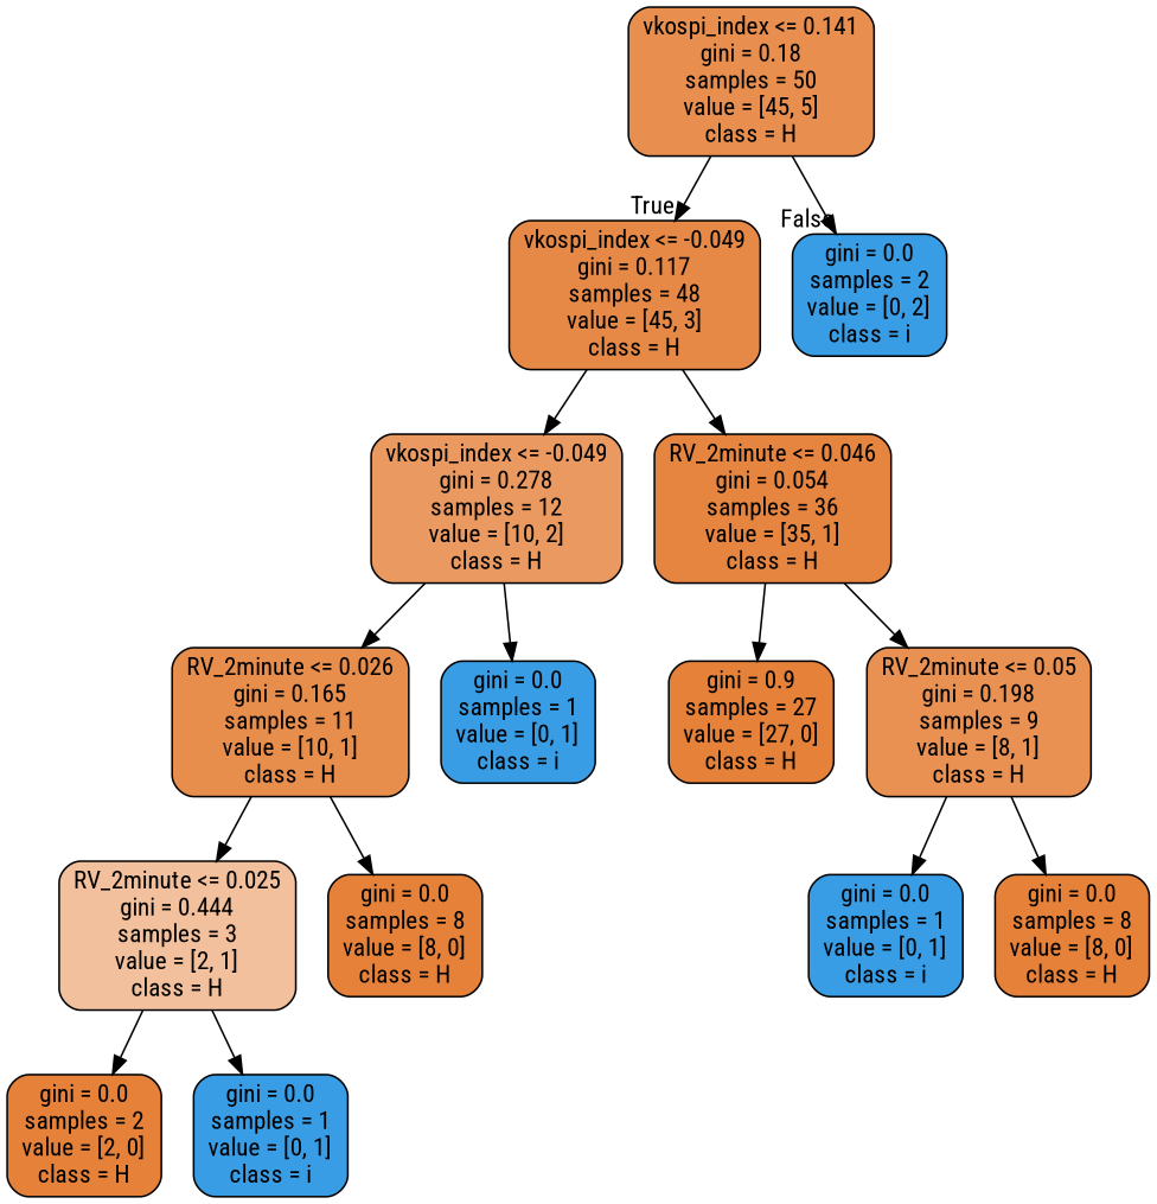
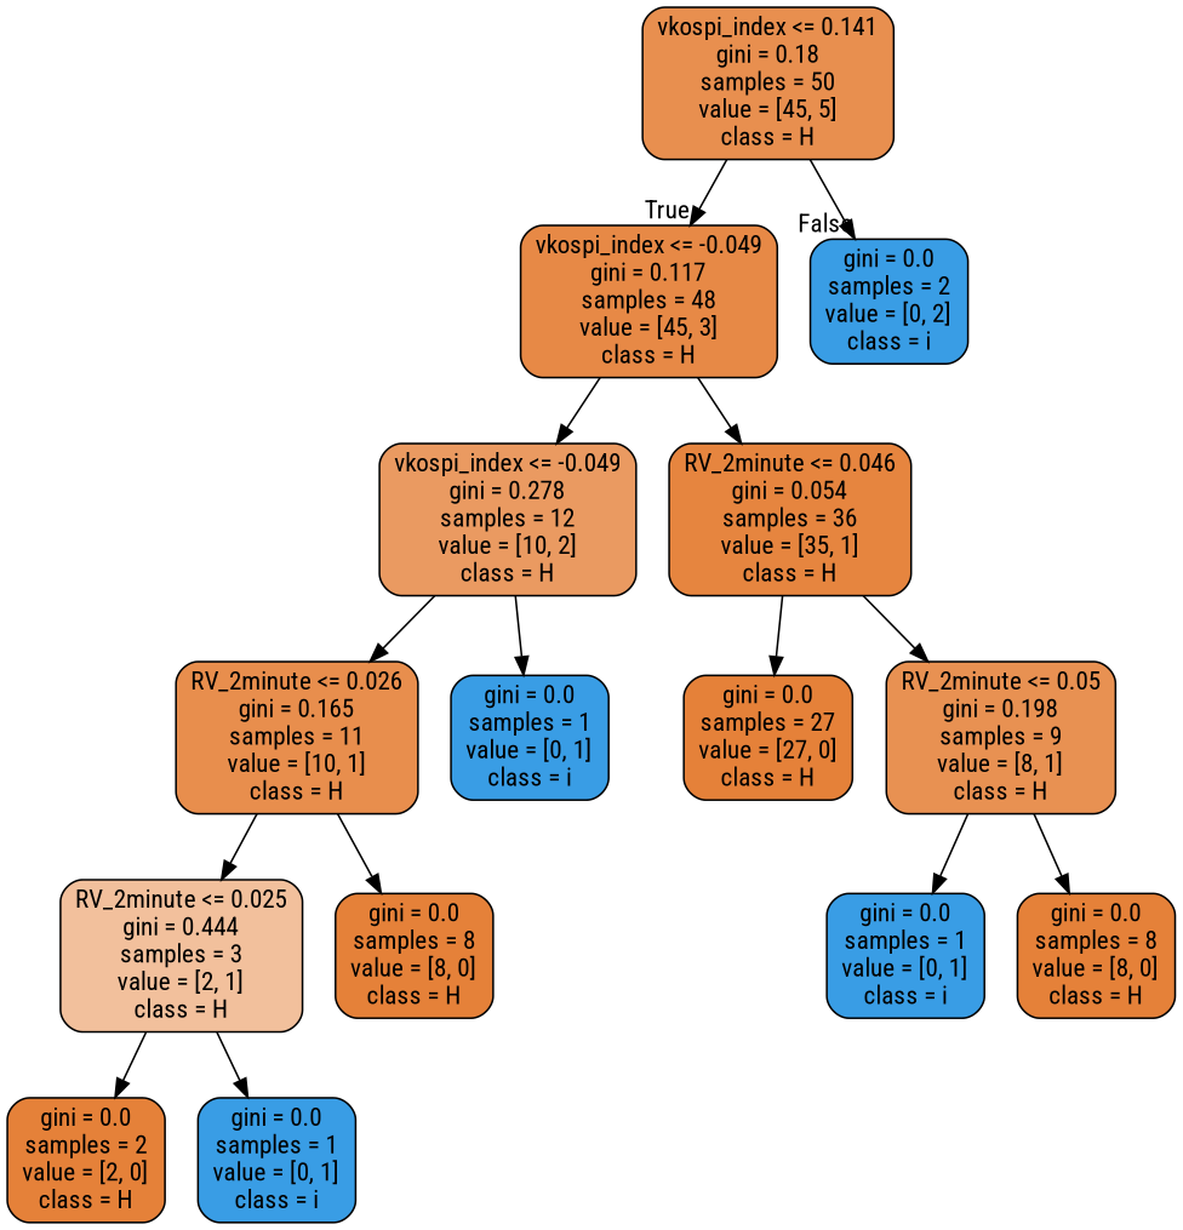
  digraph {
    fontname="Roboto Condensed"
    node [color=black fillcolor="#399de5" fontname="Roboto Condensed" shape=box style="filled, rounded"]
    edge [fontname="Roboto Condensed"]
    n1 [fillcolor="#e88f4f" label="vkospi_index <= 0.141\ngini = 0.18\nsamples = 50\nvalue = [45, 5]\nclass = H"]
    n2 [fillcolor="#e78946" label="vkospi_index <= -0.049\ngini = 0.117\nsamples = 48\nvalue = [45, 3]\nclass = H"]
    n3 [label="gini = 0.0\nsamples = 2\nvalue = [0, 2]\nclass = i"]
    n4 [fillcolor="#ea9a61" label="vkospi_index <= -0.049\ngini = 0.278\nsamples = 12\nvalue = [10, 2]\nclass = H"]
    n5 [fillcolor="#e6853f" label="RV_2minute <= 0.046\ngini = 0.054\nsamples = 36\nvalue = [35, 1]\nclass = H"]
    n6 [fillcolor="#e88e4d" label="RV_2minute <= 0.026\ngini = 0.165\nsamples = 11\nvalue = [10, 1]\nclass = H"]
    n7 [label="gini = 0.0\nsamples = 1\nvalue = [0, 1]\nclass = i"]
    n8 [fillcolor="#f2c09c" label="RV_2minute <= 0.025\ngini = 0.444\nsamples = 3\nvalue = [2, 1]\nclass = H"]
    n9 [fillcolor="#e58139" label="gini = 0.0\nsamples = 8\nvalue = [8, 0]\nclass = H"]
    n10 [fillcolor="#e58139" label="gini = 0.0\nsamples = 2\nvalue = [2, 0]\nclass = H"]
    n11 [label="gini = 0.0\nsamples = 1\nvalue = [0, 1]\nclass = i"]
-   n12 [fillcolor="#e58139" label="gini = 0.9\nsamples = 27\nvalue = [27, 0]\nclass = H"]
+   n12 [fillcolor="#e58139" label="gini = 0.0\nsamples = 27\nvalue = [27, 0]\nclass = H"]
    n13 [fillcolor="#e89152" label="RV_2minute <= 0.05\ngini = 0.198\nsamples = 9\nvalue = [8, 1]\nclass = H"]
    n14 [label="gini = 0.0\nsamples = 1\nvalue = [0, 1]\nclass = i"]
    n15 [fillcolor="#e58139" label="gini = 0.0\nsamples = 8\nvalue = [8, 0]\nclass = H"]
    n1 -> n2 [headlabel=True labelangle=45 labeldistance=2.5]
    n1 -> n3 [headlabel=False labelangle=-45 labeldistance=2.5]
    n2 -> n4
    n2 -> n5
    n4 -> n6
    n4 -> n7
    n5 -> n12
    n5 -> n13
    n6 -> n8
    n6 -> n9
    n8 -> n10
    n8 -> n11
    n13 -> n14
    n13 -> n15
  }
